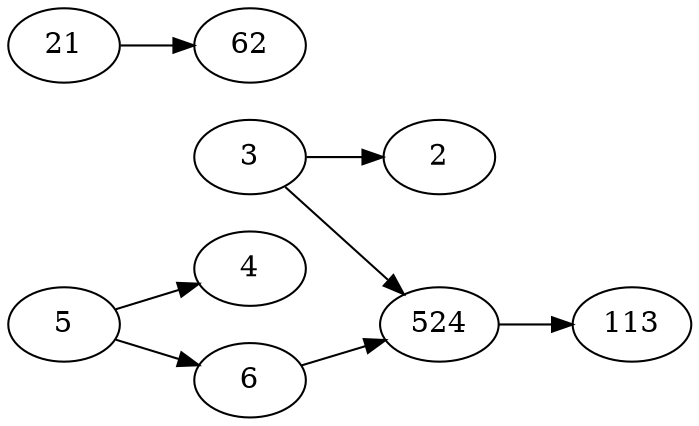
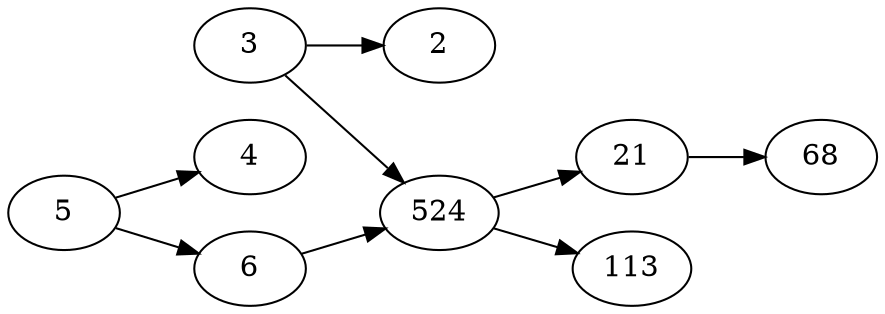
  digraph {
    rankdir=LR
    3
    2
    524
    5
    4
    6
    21
    n8 [label=113]
-   62
+   62 [label=68]
    3 -> 2
    3 -> 524
+   524 -> 21
    524 -> n8
    5 -> 4
    5 -> 6
    6 -> 524
    21 -> 62
  }
